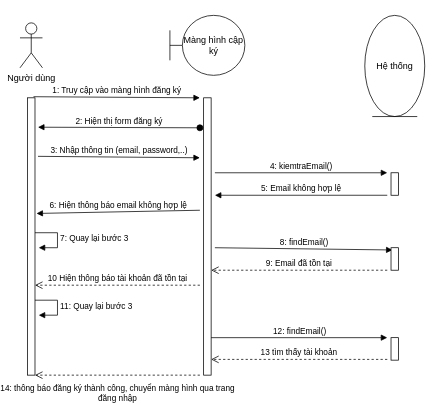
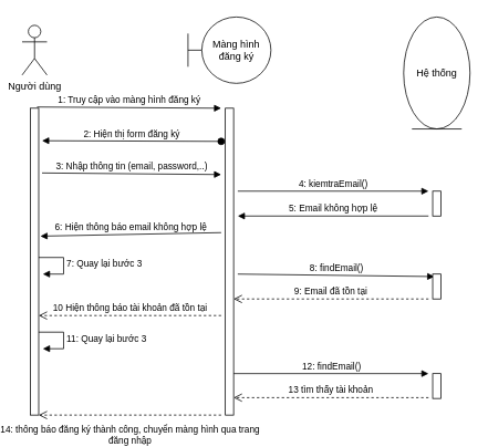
  <mxCell id="0" />
  <mxCell id="1" parent="0" />
  <mxCell id="2" value="Người dùng" style="shape=umlActor;verticalLabelPosition=bottom;verticalAlign=top;html=1;" parent="1" vertex="1"><mxGeometry x="20" y="30" width="30" height="60" as="geometry" /></mxCell>
  <mxCell id="3" value="" style="html=1;points=[];perimeter=orthogonalPerimeter;" parent="1" vertex="1"><mxGeometry x="30" y="130" width="10" height="370" as="geometry" /></mxCell>
- <mxCell id="4" value="Màng hình cập ký" style="shape=umlBoundary;whiteSpace=wrap;html=1;" parent="1" vertex="1"><mxGeometry x="220" y="20" width="100" height="80" as="geometry" /></mxCell>
+ <mxCell id="4" value="Màng hình đăng ký" style="shape=umlBoundary;whiteSpace=wrap;html=1;" parent="1" vertex="1"><mxGeometry x="220" y="20" width="100" height="80" as="geometry" /></mxCell>
  <mxCell id="5" value="Hệ thống" style="ellipse;shape=umlEntity;whiteSpace=wrap;html=1;" parent="1" vertex="1"><mxGeometry x="480" y="20" width="80" height="135" as="geometry" /></mxCell>
  <mxCell id="6" value="1: Truy cập vào màng hình đăng ký" style="html=1;verticalAlign=bottom;endArrow=block;exitX=0.8;exitY=-0.004;exitDx=0;exitDy=0;exitPerimeter=0;" parent="1" source="3" edge="1"><mxGeometry width="80" relative="1" as="geometry"><mxPoint x="80" y="200" as="sourcePoint" /><mxPoint x="260" y="130" as="targetPoint" /><Array as="points" /></mxGeometry></mxCell>
  <mxCell id="7" value="" style="html=1;points=[];perimeter=orthogonalPerimeter;" parent="1" vertex="1"><mxGeometry x="265" y="130" width="10" height="370" as="geometry" /></mxCell>
  <mxCell id="8" value="2: Hiện thị form đăng ký" style="html=1;verticalAlign=bottom;startArrow=oval;startFill=1;endArrow=block;startSize=8;entryX=1.4;entryY=0.106;entryDx=0;entryDy=0;entryPerimeter=0;" parent="1" target="3" edge="1"><mxGeometry width="60" relative="1" as="geometry"><mxPoint x="260" y="170" as="sourcePoint" /><mxPoint x="170" y="230" as="targetPoint" /></mxGeometry></mxCell>
  <mxCell id="9" value="3: Nhập thông tin (email, password,..)" style="html=1;verticalAlign=bottom;endArrow=block;exitX=1.4;exitY=0.211;exitDx=0;exitDy=0;exitPerimeter=0;" parent="1" source="3" edge="1"><mxGeometry width="80" relative="1" as="geometry"><mxPoint x="120" y="240" as="sourcePoint" /><mxPoint x="260" y="210" as="targetPoint" /></mxGeometry></mxCell>
  <mxCell id="10" value="" style="html=1;points=[];perimeter=orthogonalPerimeter;" parent="1" vertex="1"><mxGeometry x="515" y="230" width="10" height="30" as="geometry" /></mxCell>
  <mxCell id="11" value="4: kiemtraEmail()" style="html=1;verticalAlign=bottom;endArrow=block;" parent="1" edge="1"><mxGeometry width="80" relative="1" as="geometry"><mxPoint x="280" y="230" as="sourcePoint" /><mxPoint x="510" y="230" as="targetPoint" /></mxGeometry></mxCell>
  <mxCell id="12" value="5: Email không hợp lệ" style="html=1;verticalAlign=bottom;endArrow=block;" parent="1" edge="1"><mxGeometry width="80" relative="1" as="geometry"><mxPoint x="510" y="260" as="sourcePoint" /><mxPoint x="280" y="260" as="targetPoint" /></mxGeometry></mxCell>
  <mxCell id="13" value="6: Hiện thông báo email không hợp lệ" style="html=1;verticalAlign=bottom;endArrow=block;entryX=1.2;entryY=0.417;entryDx=0;entryDy=0;entryPerimeter=0;" parent="1" target="3" edge="1"><mxGeometry width="80" relative="1" as="geometry"><mxPoint x="260" y="280" as="sourcePoint" /><mxPoint x="200" y="290" as="targetPoint" /></mxGeometry></mxCell>
  <mxCell id="14" value="7: Quay lại bước 3" style="edgeStyle=orthogonalEdgeStyle;html=1;align=left;spacingLeft=2;endArrow=block;rounded=0;entryX=1;entryY=0;" parent="1" edge="1"><mxGeometry relative="1" as="geometry"><mxPoint x="40" y="310" as="sourcePoint" /><Array as="points"><mxPoint x="70" y="310" /></Array><mxPoint x="45" y="330" as="targetPoint" /></mxGeometry></mxCell>
  <mxCell id="15" value="8: findEmail()" style="html=1;verticalAlign=bottom;endArrow=block;entryX=0.2;entryY=0.1;entryDx=0;entryDy=0;entryPerimeter=0;" parent="1" target="16" edge="1"><mxGeometry width="80" relative="1" as="geometry"><mxPoint x="280" y="330" as="sourcePoint" /><mxPoint x="510" y="340" as="targetPoint" /></mxGeometry></mxCell>
  <mxCell id="16" value="" style="html=1;points=[];perimeter=orthogonalPerimeter;" parent="1" vertex="1"><mxGeometry x="515" y="330" width="10" height="30" as="geometry" /></mxCell>
  <mxCell id="17" value="9: Email đã tồn tại" style="html=1;verticalAlign=bottom;endArrow=open;dashed=1;endSize=8;" parent="1" target="7" edge="1"><mxGeometry relative="1" as="geometry"><mxPoint x="510" y="360" as="sourcePoint" /><mxPoint x="150" y="430" as="targetPoint" /></mxGeometry></mxCell>
  <mxCell id="18" value="10 Hiện thông báo tài khoản đã tồn tại" style="html=1;verticalAlign=bottom;endArrow=open;dashed=1;endSize=8;" edge="1" parent="1"><mxGeometry relative="1" as="geometry"><mxPoint x="260" y="380" as="sourcePoint" /><mxPoint x="40" y="380" as="targetPoint" /></mxGeometry></mxCell>
  <mxCell id="19" value="11: Quay lại bước 3" style="edgeStyle=orthogonalEdgeStyle;html=1;align=left;spacingLeft=2;endArrow=block;rounded=0;entryX=1;entryY=0;" edge="1" parent="1"><mxGeometry relative="1" as="geometry"><mxPoint x="40" y="400" as="sourcePoint" /><Array as="points"><mxPoint x="70" y="400" /></Array><mxPoint x="45" y="420" as="targetPoint" /></mxGeometry></mxCell>
  <mxCell id="20" value="" style="html=1;points=[];perimeter=orthogonalPerimeter;" vertex="1" parent="1"><mxGeometry x="515" y="450" width="10" height="30" as="geometry" /></mxCell>
  <mxCell id="21" value="12: findEmail()" style="html=1;verticalAlign=bottom;endArrow=block;exitX=0.9;exitY=0.663;exitDx=0;exitDy=0;exitPerimeter=0;" edge="1" parent="1"><mxGeometry width="80" relative="1" as="geometry"><mxPoint x="275" y="450" as="sourcePoint" /><mxPoint x="510" y="450" as="targetPoint" /></mxGeometry></mxCell>
  <mxCell id="22" value="13 tìm thấy tài khoản" style="html=1;verticalAlign=bottom;endArrow=open;dashed=1;endSize=8;" edge="1" parent="1"><mxGeometry x="0.004" relative="1" as="geometry"><mxPoint x="510" y="479" as="sourcePoint" /><mxPoint x="275" y="479" as="targetPoint" /><mxPoint as="offset" /></mxGeometry></mxCell>
  <mxCell id="23" value="14: thông báo đăng ký thành công, chuyển màng hình qua trang&lt;br&gt;đăng nhập" style="html=1;verticalAlign=bottom;endArrow=open;dashed=1;endSize=8;" edge="1" parent="1"><mxGeometry y="40" relative="1" as="geometry"><mxPoint x="260" y="500" as="sourcePoint" /><mxPoint x="40" y="500" as="targetPoint" /><mxPoint as="offset" /></mxGeometry></mxCell>
